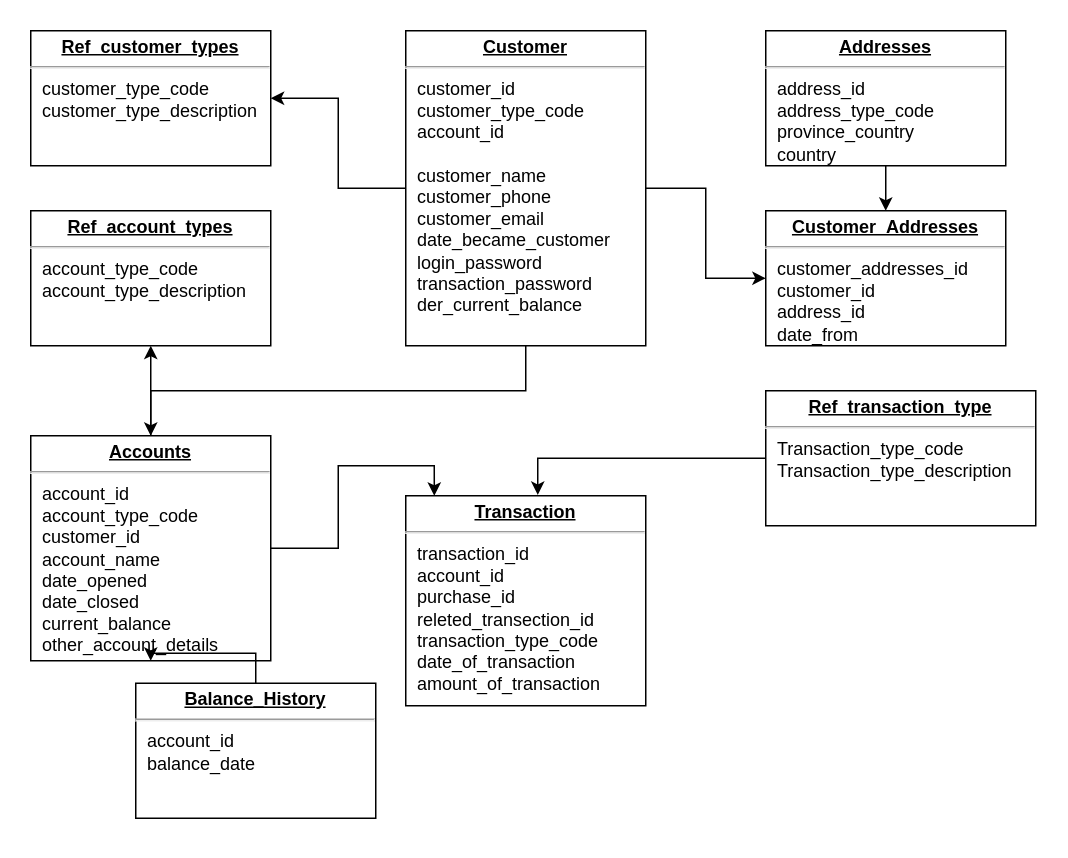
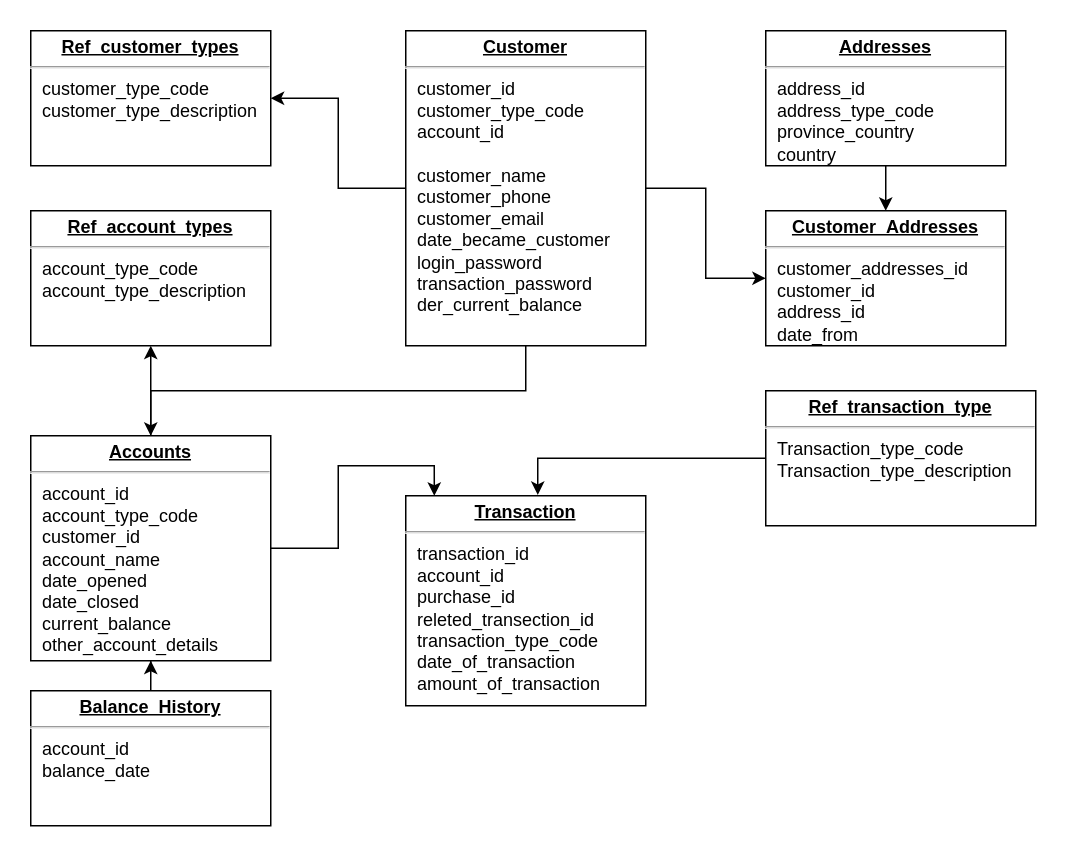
  <mxCell id="0" />
  <mxCell id="1" parent="0" />
  <mxCell id="2" style="edgeStyle=orthogonalEdgeStyle;rounded=0;orthogonalLoop=1;jettySize=auto;html=1;entryX=1;entryY=0.5;entryDx=0;entryDy=0;" parent="1" source="5" target="6" edge="1"><mxGeometry relative="1" as="geometry" /></mxCell>
  <mxCell id="3" style="edgeStyle=orthogonalEdgeStyle;rounded=0;orthogonalLoop=1;jettySize=auto;html=1;entryX=0.5;entryY=0;entryDx=0;entryDy=0;" parent="1" source="5" target="10" edge="1"><mxGeometry relative="1" as="geometry"><Array as="points"><mxPoint x="350" y="260" /><mxPoint x="100" y="260" /></Array></mxGeometry></mxCell>
  <mxCell id="4" style="edgeStyle=orthogonalEdgeStyle;rounded=0;orthogonalLoop=1;jettySize=auto;html=1;" parent="1" source="5" target="18" edge="1"><mxGeometry relative="1" as="geometry" /></mxCell>
  <mxCell id="5" value="&lt;p style=&quot;margin: 0px ; margin-top: 4px ; text-align: center ; text-decoration: underline&quot;&gt;&lt;b&gt;Customer&lt;/b&gt;&lt;/p&gt;&lt;hr&gt;&lt;p style=&quot;margin: 0px ; margin-left: 8px&quot;&gt;customer_id&lt;/p&gt;&lt;p style=&quot;margin: 0px ; margin-left: 8px&quot;&gt;customer_type_code&lt;/p&gt;&lt;p style=&quot;margin: 0px ; margin-left: 8px&quot;&gt;account_id&lt;br&gt;&lt;/p&gt;&lt;p style=&quot;margin: 0px ; margin-left: 8px&quot;&gt;&lt;br&gt;&lt;/p&gt;&lt;p style=&quot;margin: 0px ; margin-left: 8px&quot;&gt;customer_name&lt;/p&gt;&lt;p style=&quot;margin: 0px ; margin-left: 8px&quot;&gt;customer_phone&lt;/p&gt;&lt;p style=&quot;margin: 0px ; margin-left: 8px&quot;&gt;customer_email&lt;/p&gt;&lt;p style=&quot;margin: 0px ; margin-left: 8px&quot;&gt;date_became_customer&lt;/p&gt;&lt;p style=&quot;margin: 0px ; margin-left: 8px&quot;&gt;login_password&lt;/p&gt;&lt;p style=&quot;margin: 0px ; margin-left: 8px&quot;&gt;transaction_password&lt;/p&gt;&lt;p style=&quot;margin: 0px ; margin-left: 8px&quot;&gt;der_current_balance&lt;/p&gt;&lt;p style=&quot;margin: 0px ; margin-left: 8px&quot;&gt;&lt;br&gt;&lt;/p&gt;" style="verticalAlign=top;align=left;overflow=fill;fontSize=12;fontFamily=Helvetica;html=1;" parent="1" vertex="1"><mxGeometry x="270" y="20" width="160" height="210" as="geometry" /></mxCell>
  <mxCell id="6" value="&lt;p style=&quot;margin: 0px ; margin-top: 4px ; text-align: center ; text-decoration: underline&quot;&gt;&lt;b&gt;Ref_customer_types&lt;/b&gt;&lt;/p&gt;&lt;hr&gt;&lt;p style=&quot;margin: 0px ; margin-left: 8px&quot;&gt;customer_type_code&lt;/p&gt;&lt;p style=&quot;margin: 0px ; margin-left: 8px&quot;&gt;customer_type_description&lt;/p&gt;" style="verticalAlign=top;align=left;overflow=fill;fontSize=12;fontFamily=Helvetica;html=1;" parent="1" vertex="1"><mxGeometry x="20" y="20" width="160" height="90" as="geometry" /></mxCell>
  <mxCell id="7" value="&lt;p style=&quot;margin: 0px ; margin-top: 4px ; text-align: center ; text-decoration: underline&quot;&gt;&lt;b&gt;Ref_account_types&lt;/b&gt;&lt;/p&gt;&lt;hr&gt;&lt;p style=&quot;margin: 0px ; margin-left: 8px&quot;&gt;account_type_code&lt;br&gt;account_type_description&lt;br&gt;&lt;br&gt;&lt;/p&gt;" style="verticalAlign=top;align=left;overflow=fill;fontSize=12;fontFamily=Helvetica;html=1;" parent="1" vertex="1"><mxGeometry x="20" y="140" width="160" height="90" as="geometry" /></mxCell>
  <mxCell id="8" style="edgeStyle=orthogonalEdgeStyle;rounded=0;orthogonalLoop=1;jettySize=auto;html=1;entryX=0.5;entryY=1;entryDx=0;entryDy=0;" parent="1" source="10" target="7" edge="1"><mxGeometry relative="1" as="geometry" /></mxCell>
  <mxCell id="9" style="edgeStyle=orthogonalEdgeStyle;rounded=0;orthogonalLoop=1;jettySize=auto;html=1;entryX=0.119;entryY=0;entryDx=0;entryDy=0;entryPerimeter=0;" parent="1" source="10" target="13" edge="1"><mxGeometry relative="1" as="geometry" /></mxCell>
  <mxCell id="10" value="&lt;p style=&quot;margin: 0px ; margin-top: 4px ; text-align: center ; text-decoration: underline&quot;&gt;&lt;b&gt;Accounts&lt;/b&gt;&lt;/p&gt;&lt;hr&gt;&lt;p style=&quot;margin: 0px ; margin-left: 8px&quot;&gt;account_id&lt;/p&gt;&lt;p style=&quot;margin: 0px ; margin-left: 8px&quot;&gt;account_type_code&lt;/p&gt;&lt;p style=&quot;margin: 0px ; margin-left: 8px&quot;&gt;customer_id&lt;/p&gt;&lt;p style=&quot;margin: 0px ; margin-left: 8px&quot;&gt;account_name&lt;/p&gt;&lt;p style=&quot;margin: 0px ; margin-left: 8px&quot;&gt;date_opened&lt;/p&gt;&lt;p style=&quot;margin: 0px ; margin-left: 8px&quot;&gt;date_closed&lt;/p&gt;&lt;p style=&quot;margin: 0px ; margin-left: 8px&quot;&gt;current_balance&lt;/p&gt;&lt;p style=&quot;margin: 0px ; margin-left: 8px&quot;&gt;other_account_details&lt;/p&gt;" style="verticalAlign=top;align=left;overflow=fill;fontSize=12;fontFamily=Helvetica;html=1;" parent="1" vertex="1"><mxGeometry x="20" y="290" width="160" height="150" as="geometry" /></mxCell>
  <mxCell id="11" style="edgeStyle=orthogonalEdgeStyle;rounded=0;orthogonalLoop=1;jettySize=auto;html=1;exitX=0.5;exitY=0;exitDx=0;exitDy=0;" parent="1" source="12" target="10" edge="1"><mxGeometry relative="1" as="geometry" /></mxCell>
- <mxCell id="12" value="&lt;p style=&quot;margin: 0px ; margin-top: 4px ; text-align: center ; text-decoration: underline&quot;&gt;&lt;b&gt;Balance_History&lt;/b&gt;&lt;/p&gt;&lt;hr&gt;&lt;p style=&quot;margin: 0px ; margin-left: 8px&quot;&gt;account_id&lt;/p&gt;&lt;p style=&quot;margin: 0px ; margin-left: 8px&quot;&gt;balance_date&lt;/p&gt;" style="verticalAlign=top;align=left;overflow=fill;fontSize=12;fontFamily=Helvetica;html=1;" parent="1" vertex="1"><mxGeometry x="90" y="455" width="160" height="90" as="geometry" /></mxCell>
+ <mxCell id="12" value="&lt;p style=&quot;margin: 0px ; margin-top: 4px ; text-align: center ; text-decoration: underline&quot;&gt;&lt;b&gt;Balance_History&lt;/b&gt;&lt;/p&gt;&lt;hr&gt;&lt;p style=&quot;margin: 0px ; margin-left: 8px&quot;&gt;account_id&lt;/p&gt;&lt;p style=&quot;margin: 0px ; margin-left: 8px&quot;&gt;balance_date&lt;/p&gt;" style="verticalAlign=top;align=left;overflow=fill;fontSize=12;fontFamily=Helvetica;html=1;" parent="1" vertex="1"><mxGeometry x="20" y="460" width="160" height="90" as="geometry" /></mxCell>
  <mxCell id="13" value="&lt;p style=&quot;margin: 4px 0px 0px ; text-decoration: underline ; text-align: center&quot;&gt;&lt;b&gt;Transaction&lt;/b&gt;&lt;/p&gt;&lt;hr&gt;&lt;p style=&quot;margin: 0px ; margin-left: 8px&quot;&gt;transaction_id&lt;/p&gt;&lt;p style=&quot;margin: 0px ; margin-left: 8px&quot;&gt;account_id&lt;/p&gt;&lt;p style=&quot;margin: 0px ; margin-left: 8px&quot;&gt;purchase_id&lt;/p&gt;&lt;p style=&quot;margin: 0px ; margin-left: 8px&quot;&gt;releted_transection_id&lt;/p&gt;&lt;p style=&quot;margin: 0px ; margin-left: 8px&quot;&gt;transaction_type_code&lt;/p&gt;&lt;p style=&quot;margin: 0px ; margin-left: 8px&quot;&gt;date_of_transaction&lt;/p&gt;&lt;p style=&quot;margin: 0px ; margin-left: 8px&quot;&gt;amount_of_transaction&lt;/p&gt;&lt;p style=&quot;margin: 0px ; margin-left: 8px&quot;&gt;&lt;br&gt;&lt;/p&gt;" style="verticalAlign=top;align=left;overflow=fill;fontSize=12;fontFamily=Helvetica;html=1;" parent="1" vertex="1"><mxGeometry x="270" y="330" width="160" height="140" as="geometry" /></mxCell>
  <mxCell id="14" style="edgeStyle=orthogonalEdgeStyle;rounded=0;orthogonalLoop=1;jettySize=auto;html=1;entryX=0.55;entryY=-0.004;entryDx=0;entryDy=0;entryPerimeter=0;" parent="1" source="15" target="13" edge="1"><mxGeometry relative="1" as="geometry" /></mxCell>
  <mxCell id="15" value="&lt;p style=&quot;margin: 0px ; margin-top: 4px ; text-align: center ; text-decoration: underline&quot;&gt;&lt;b&gt;Ref_transaction_type&lt;/b&gt;&lt;/p&gt;&lt;hr&gt;&lt;p style=&quot;margin: 0px ; margin-left: 8px&quot;&gt;Transaction_type_code&lt;/p&gt;&lt;p style=&quot;margin: 0px ; margin-left: 8px&quot;&gt;Transaction_type_description&lt;/p&gt;" style="verticalAlign=top;align=left;overflow=fill;fontSize=12;fontFamily=Helvetica;html=1;" parent="1" vertex="1"><mxGeometry x="510" y="260" width="180" height="90" as="geometry" /></mxCell>
  <mxCell id="16" style="edgeStyle=orthogonalEdgeStyle;rounded=0;orthogonalLoop=1;jettySize=auto;html=1;exitX=0.5;exitY=1;exitDx=0;exitDy=0;" parent="1" source="17" target="18" edge="1"><mxGeometry relative="1" as="geometry" /></mxCell>
  <mxCell id="17" value="&lt;p style=&quot;margin: 0px ; margin-top: 4px ; text-align: center ; text-decoration: underline&quot;&gt;&lt;b&gt;Addresses&lt;/b&gt;&lt;/p&gt;&lt;hr&gt;&lt;p style=&quot;margin: 0px ; margin-left: 8px&quot;&gt;address_id&lt;/p&gt;&lt;p style=&quot;margin: 0px ; margin-left: 8px&quot;&gt;address_type_code&lt;/p&gt;&lt;p style=&quot;margin: 0px ; margin-left: 8px&quot;&gt;province_country&lt;/p&gt;&lt;p style=&quot;margin: 0px ; margin-left: 8px&quot;&gt;country&lt;/p&gt;&lt;p style=&quot;margin: 0px ; margin-left: 8px&quot;&gt;&lt;br&gt;&lt;/p&gt;" style="verticalAlign=top;align=left;overflow=fill;fontSize=12;fontFamily=Helvetica;html=1;" parent="1" vertex="1"><mxGeometry x="510" y="20" width="160" height="90" as="geometry" /></mxCell>
  <mxCell id="18" value="&lt;p style=&quot;margin: 0px ; margin-top: 4px ; text-align: center ; text-decoration: underline&quot;&gt;&lt;b&gt;Customer_Addresses&lt;/b&gt;&lt;/p&gt;&lt;hr&gt;&lt;p style=&quot;margin: 0px ; margin-left: 8px&quot;&gt;customer_addresses_id&lt;br&gt;customer_id&lt;br&gt;address_id&lt;/p&gt;&lt;p style=&quot;margin: 0px ; margin-left: 8px&quot;&gt;date_from&lt;/p&gt;&lt;p style=&quot;margin: 0px ; margin-left: 8px&quot;&gt;date_to&lt;/p&gt;" style="verticalAlign=top;align=left;overflow=fill;fontSize=12;fontFamily=Helvetica;html=1;" parent="1" vertex="1"><mxGeometry x="510" y="140" width="160" height="90" as="geometry" /></mxCell>
